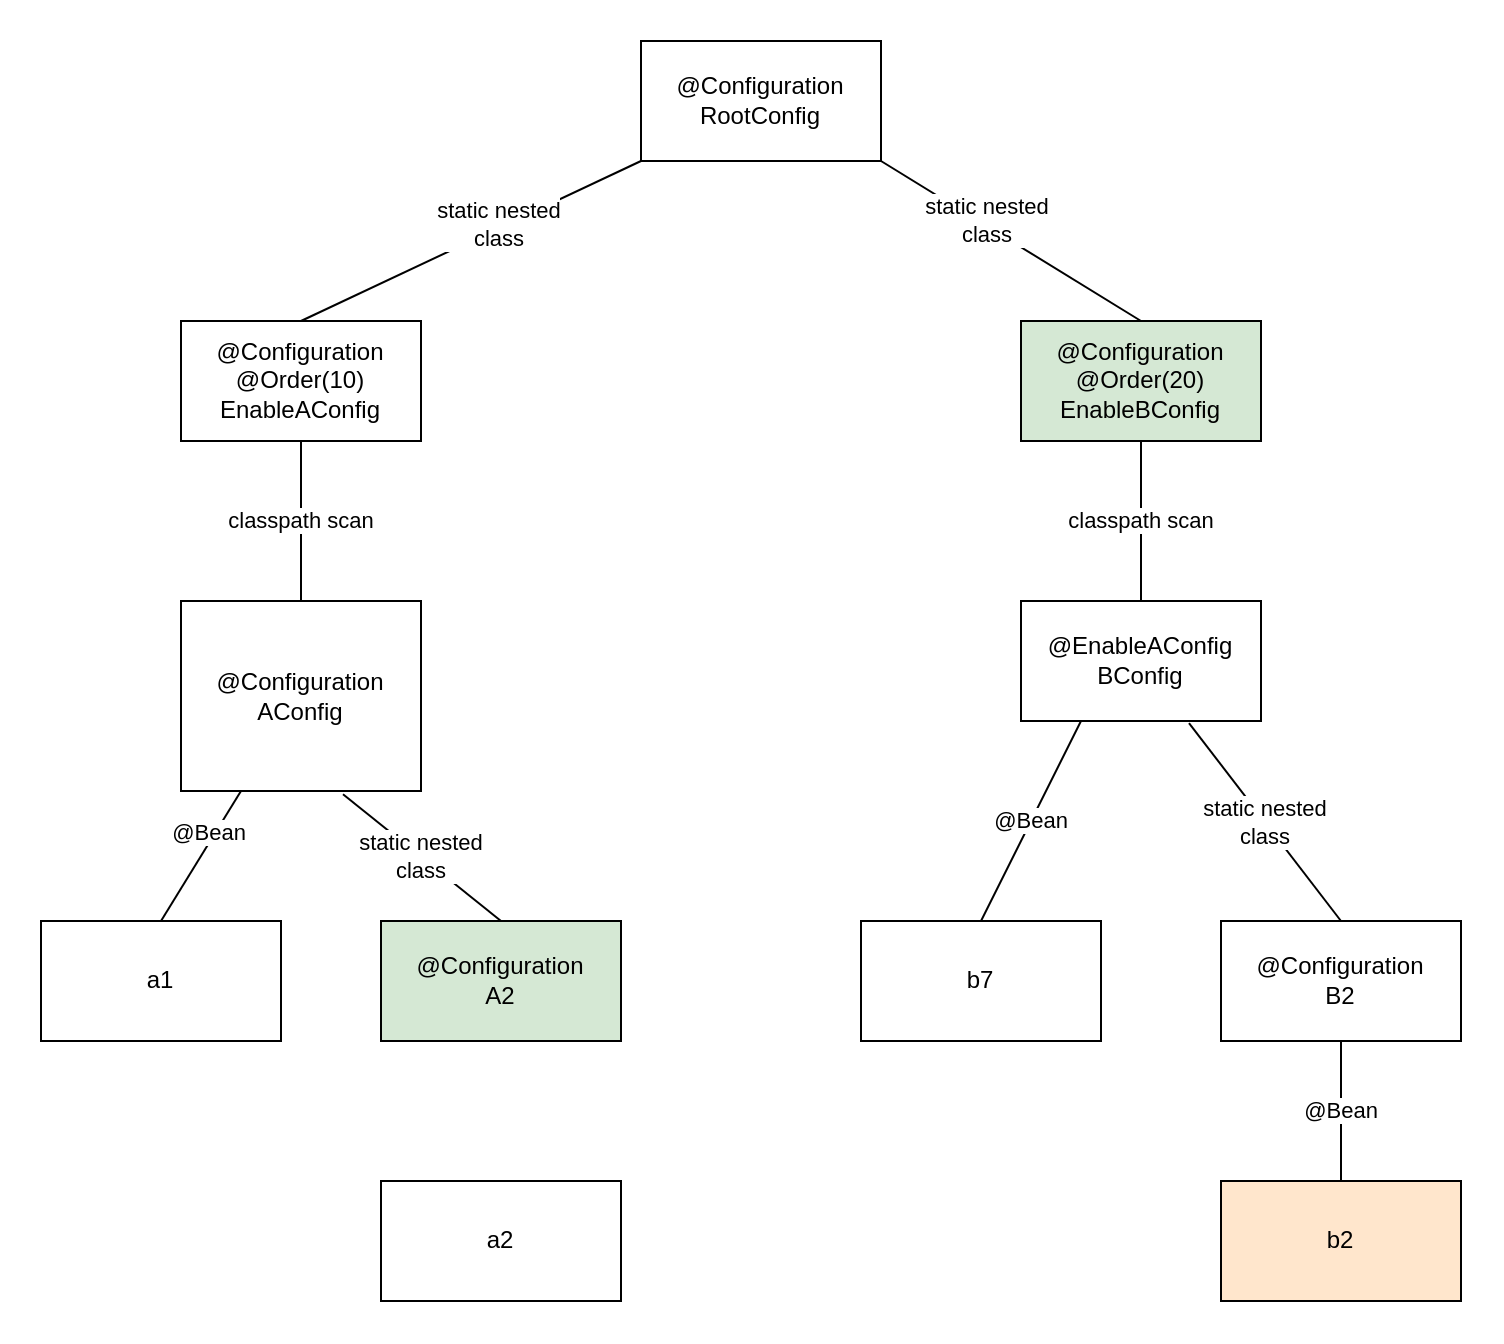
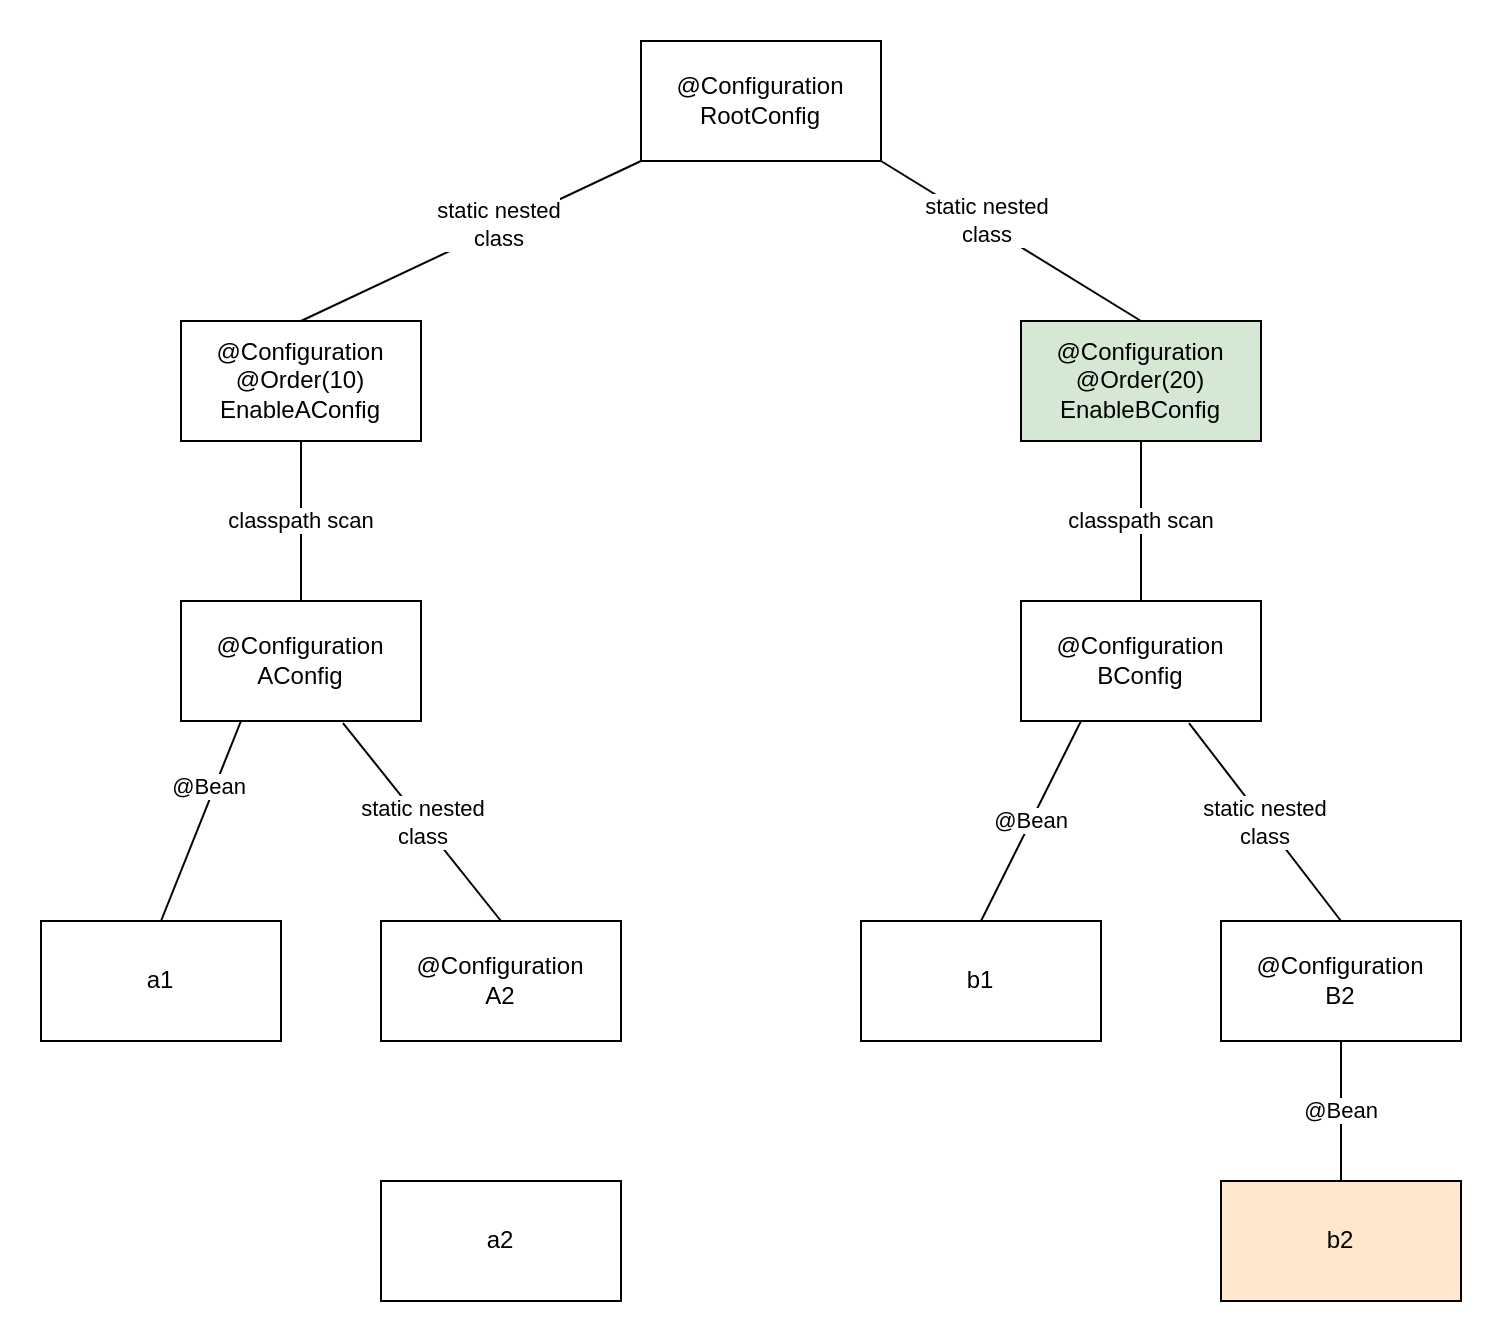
  <mxCell id="0" />
  <mxCell id="1" parent="0" />
  <mxCell id="2" value="@Configuration&lt;br&gt;RootConfig" style="rounded=0;whiteSpace=wrap;html=1;" parent="1" vertex="1"><mxGeometry x="320" y="20" width="120" height="60" as="geometry" /></mxCell>
  <mxCell id="3" value="&lt;div&gt;@Configuration&lt;/div&gt;&lt;div&gt;@Order(20)&lt;br&gt;&lt;/div&gt;EnableBConfig" style="rounded=0;whiteSpace=wrap;html=1;fillColor=#d5e8d4;" parent="1" vertex="1"><mxGeometry x="510" y="160" width="120" height="60" as="geometry" /></mxCell>
  <mxCell id="4" value="" style="endArrow=none;html=1;rounded=0;exitX=1;exitY=1;exitDx=0;exitDy=0;entryX=0.5;entryY=0;entryDx=0;entryDy=0;" parent="1" source="2" target="3" edge="1"><mxGeometry width="50" height="50" relative="1" as="geometry"><mxPoint x="390" y="400" as="sourcePoint" /><mxPoint x="440" y="350" as="targetPoint" /></mxGeometry></mxCell>
  <mxCell id="5" value="&lt;div&gt;static nested&lt;/div&gt;&lt;div&gt;class&lt;/div&gt;" style="edgeLabel;html=1;align=center;verticalAlign=middle;resizable=0;points=[];" parent="4" vertex="1" connectable="0"><mxGeometry x="-0.212" y="2" relative="1" as="geometry"><mxPoint as="offset" /></mxGeometry></mxCell>
- <mxCell id="6" value="@EnableAConfig&lt;br&gt;BConfig" style="rounded=0;whiteSpace=wrap;html=1;" parent="1" vertex="1"><mxGeometry x="510" y="300" width="120" height="60" as="geometry" /></mxCell>
+ <mxCell id="6" value="@Configuration&lt;br&gt;BConfig" style="rounded=0;whiteSpace=wrap;html=1;" parent="1" vertex="1"><mxGeometry x="510" y="300" width="120" height="60" as="geometry" /></mxCell>
  <mxCell id="7" value="classpath scan" style="endArrow=none;html=1;rounded=0;exitX=0.5;exitY=1;exitDx=0;exitDy=0;entryX=0.5;entryY=0;entryDx=0;entryDy=0;" parent="1" source="3" target="6" edge="1"><mxGeometry width="50" height="50" relative="1" as="geometry"><mxPoint x="390" y="410" as="sourcePoint" /><mxPoint x="440" y="360" as="targetPoint" /></mxGeometry></mxCell>
  <mxCell id="8" value="@Configuration&lt;br&gt;B2" style="rounded=0;whiteSpace=wrap;html=1;" parent="1" vertex="1"><mxGeometry x="610" y="460" width="120" height="60" as="geometry" /></mxCell>
  <mxCell id="9" value="&lt;div&gt;@Configuration&lt;/div&gt;&lt;div&gt;@Order(10)&lt;br&gt;&lt;/div&gt;EnableAConfig" style="rounded=0;whiteSpace=wrap;html=1;" parent="1" vertex="1"><mxGeometry x="90" y="160" width="120" height="60" as="geometry" /></mxCell>
- <mxCell id="10" value="@Configuration&lt;br&gt;AConfig" style="rounded=0;whiteSpace=wrap;html=1;" parent="1" vertex="1"><mxGeometry x="90" y="300" width="120" height="95" as="geometry" /></mxCell>
+ <mxCell id="10" value="@Configuration&lt;br&gt;AConfig" style="rounded=0;whiteSpace=wrap;html=1;" parent="1" vertex="1"><mxGeometry x="90" y="300" width="120" height="60" as="geometry" /></mxCell>
  <mxCell id="11" value="classpath scan" style="endArrow=none;html=1;rounded=0;exitX=0.5;exitY=1;exitDx=0;exitDy=0;entryX=0.5;entryY=0;entryDx=0;entryDy=0;" parent="1" source="9" target="10" edge="1"><mxGeometry width="50" height="50" relative="1" as="geometry"><mxPoint x="-30" y="410" as="sourcePoint" /><mxPoint x="20" y="360" as="targetPoint" /></mxGeometry></mxCell>
- <mxCell id="12" value="@Configuration&lt;br&gt;A2" style="rounded=0;whiteSpace=wrap;html=1;fillColor=#d5e8d4;" parent="1" vertex="1"><mxGeometry x="190" y="460" width="120" height="60" as="geometry" /></mxCell>
+ <mxCell id="12" value="@Configuration&lt;br&gt;A2" style="rounded=0;whiteSpace=wrap;html=1;" parent="1" vertex="1"><mxGeometry x="190" y="460" width="120" height="60" as="geometry" /></mxCell>
  <mxCell id="13" value="" style="endArrow=none;html=1;rounded=0;entryX=0;entryY=1;entryDx=0;entryDy=0;exitX=0.5;exitY=0;exitDx=0;exitDy=0;" parent="1" source="9" target="2" edge="1"><mxGeometry width="50" height="50" relative="1" as="geometry"><mxPoint x="160" y="540" as="sourcePoint" /><mxPoint x="210" y="490" as="targetPoint" /></mxGeometry></mxCell>
  <mxCell id="14" value="static nested&lt;br&gt;class" style="edgeLabel;html=1;align=center;verticalAlign=middle;resizable=0;points=[];" parent="13" vertex="1" connectable="0"><mxGeometry x="0.168" y="2" relative="1" as="geometry"><mxPoint as="offset" /></mxGeometry></mxCell>
  <mxCell id="15" value="static nested&lt;br&gt;class" style="endArrow=none;html=1;rounded=0;entryX=0.675;entryY=1.017;entryDx=0;entryDy=0;entryPerimeter=0;exitX=0.5;exitY=0;exitDx=0;exitDy=0;" parent="1" source="12" target="10" edge="1"><mxGeometry width="50" height="50" relative="1" as="geometry"><mxPoint x="310" y="460" as="sourcePoint" /><mxPoint x="360" y="410" as="targetPoint" /></mxGeometry></mxCell>
  <mxCell id="16" value="static nested&lt;br&gt;class" style="endArrow=none;html=1;rounded=0;entryX=0.7;entryY=1.017;entryDx=0;entryDy=0;entryPerimeter=0;exitX=0.5;exitY=0;exitDx=0;exitDy=0;" parent="1" source="8" target="6" edge="1"><mxGeometry width="50" height="50" relative="1" as="geometry"><mxPoint x="370" y="380" as="sourcePoint" /><mxPoint x="420" y="330" as="targetPoint" /></mxGeometry></mxCell>
  <mxCell id="17" value="a1" style="rounded=0;whiteSpace=wrap;html=1;" parent="1" vertex="1"><mxGeometry x="20" y="460" width="120" height="60" as="geometry" /></mxCell>
  <mxCell id="18" value="a2" style="rounded=0;whiteSpace=wrap;html=1;" parent="1" vertex="1"><mxGeometry x="190" y="590" width="120" height="60" as="geometry" /></mxCell>
- <mxCell id="19" value="b7" style="rounded=0;whiteSpace=wrap;html=1;" parent="1" vertex="1"><mxGeometry x="430" y="460" width="120" height="60" as="geometry" /></mxCell>
+ <mxCell id="19" value="b1" style="rounded=0;whiteSpace=wrap;html=1;" parent="1" vertex="1"><mxGeometry x="430" y="460" width="120" height="60" as="geometry" /></mxCell>
  <mxCell id="20" value="b2" style="rounded=0;whiteSpace=wrap;html=1;fillColor=#ffe6cc;" parent="1" vertex="1"><mxGeometry x="610" y="590" width="120" height="60" as="geometry" /></mxCell>
  <mxCell id="21" value="" style="endArrow=none;html=1;rounded=0;exitX=0.5;exitY=0;exitDx=0;exitDy=0;entryX=0.25;entryY=1;entryDx=0;entryDy=0;" parent="1" source="17" target="10" edge="1"><mxGeometry width="50" height="50" relative="1" as="geometry"><mxPoint x="380" y="420" as="sourcePoint" /><mxPoint x="70" y="520" as="targetPoint" /></mxGeometry></mxCell>
  <mxCell id="22" value="@Bean" style="edgeLabel;html=1;align=center;verticalAlign=middle;resizable=0;points=[];" parent="21" vertex="1" connectable="0"><mxGeometry x="0.314" y="3" relative="1" as="geometry"><mxPoint as="offset" /></mxGeometry></mxCell>
  <mxCell id="23" value="@Bean" style="endArrow=none;html=1;rounded=0;exitX=0.5;exitY=0;exitDx=0;exitDy=0;entryX=0.25;entryY=1;entryDx=0;entryDy=0;" parent="1" source="19" target="6" edge="1"><mxGeometry width="50" height="50" relative="1" as="geometry"><mxPoint x="380" y="420" as="sourcePoint" /><mxPoint x="490" y="520" as="targetPoint" /></mxGeometry></mxCell>
  <mxCell id="24" value="@Bean" style="endArrow=none;html=1;rounded=0;entryX=0.5;entryY=1;entryDx=0;entryDy=0;" parent="1" source="20" target="8" edge="1"><mxGeometry width="50" height="50" relative="1" as="geometry"><mxPoint x="380" y="420" as="sourcePoint" /><mxPoint x="430" y="370" as="targetPoint" /></mxGeometry></mxCell>
